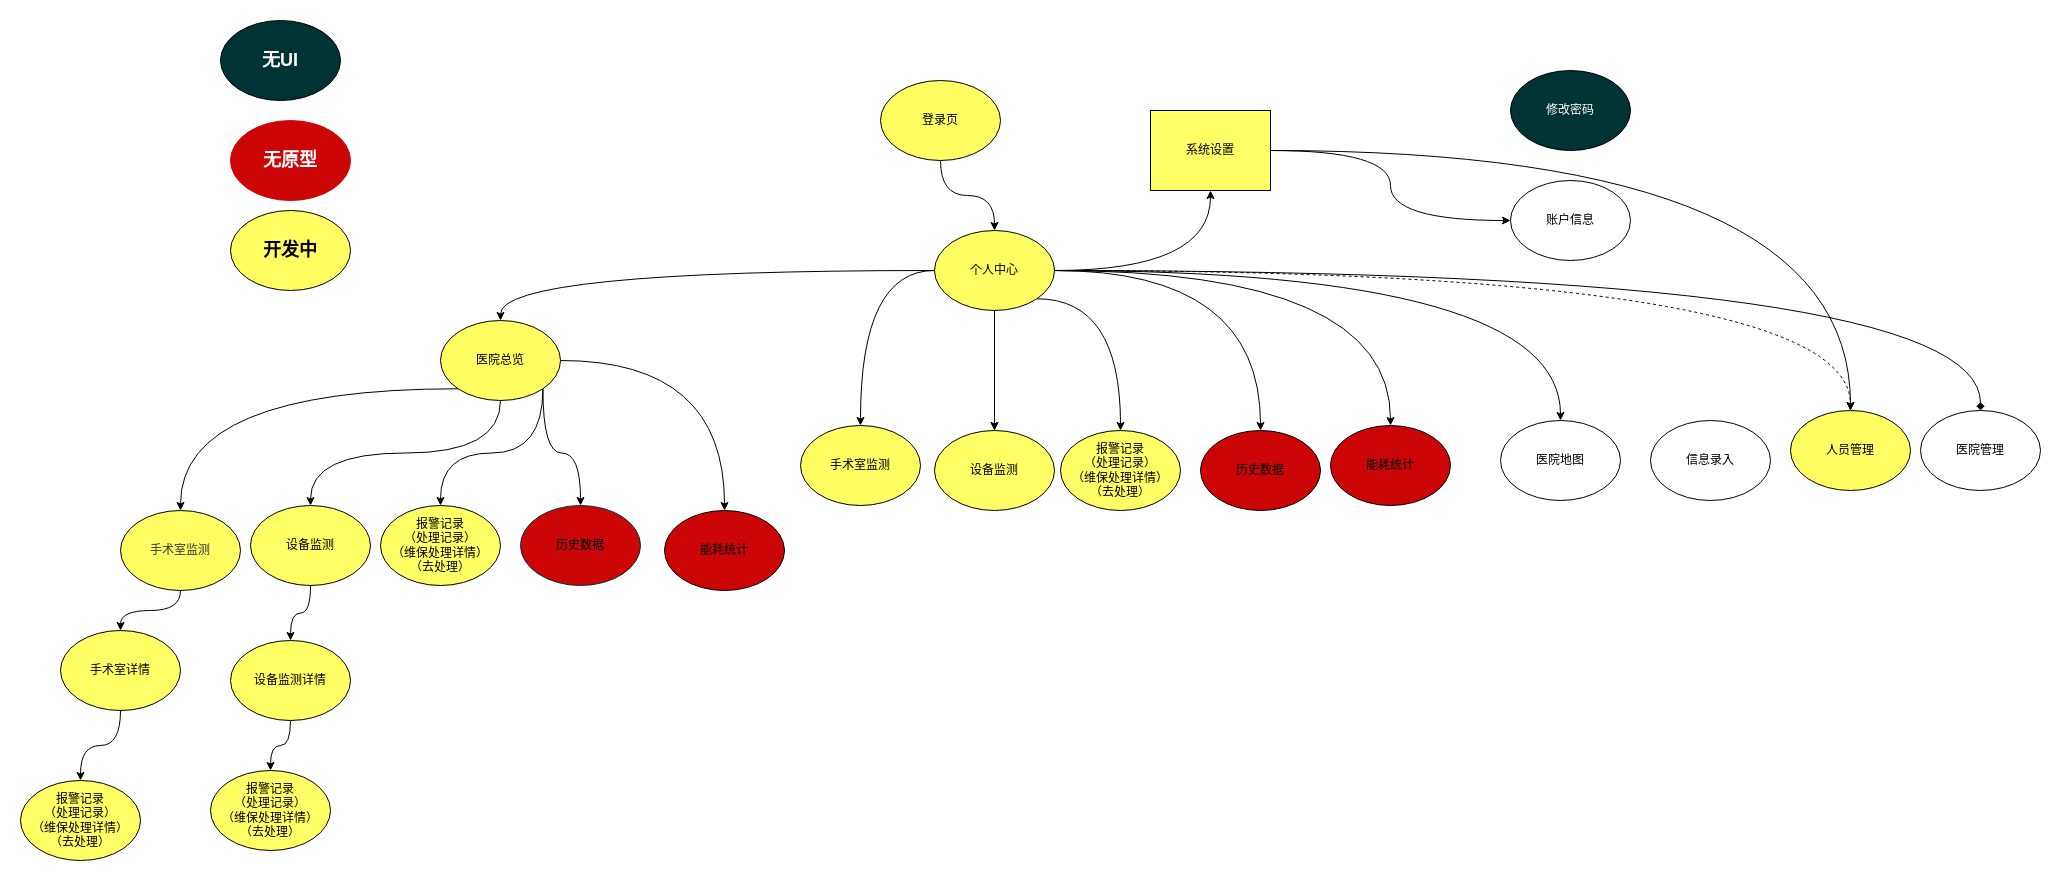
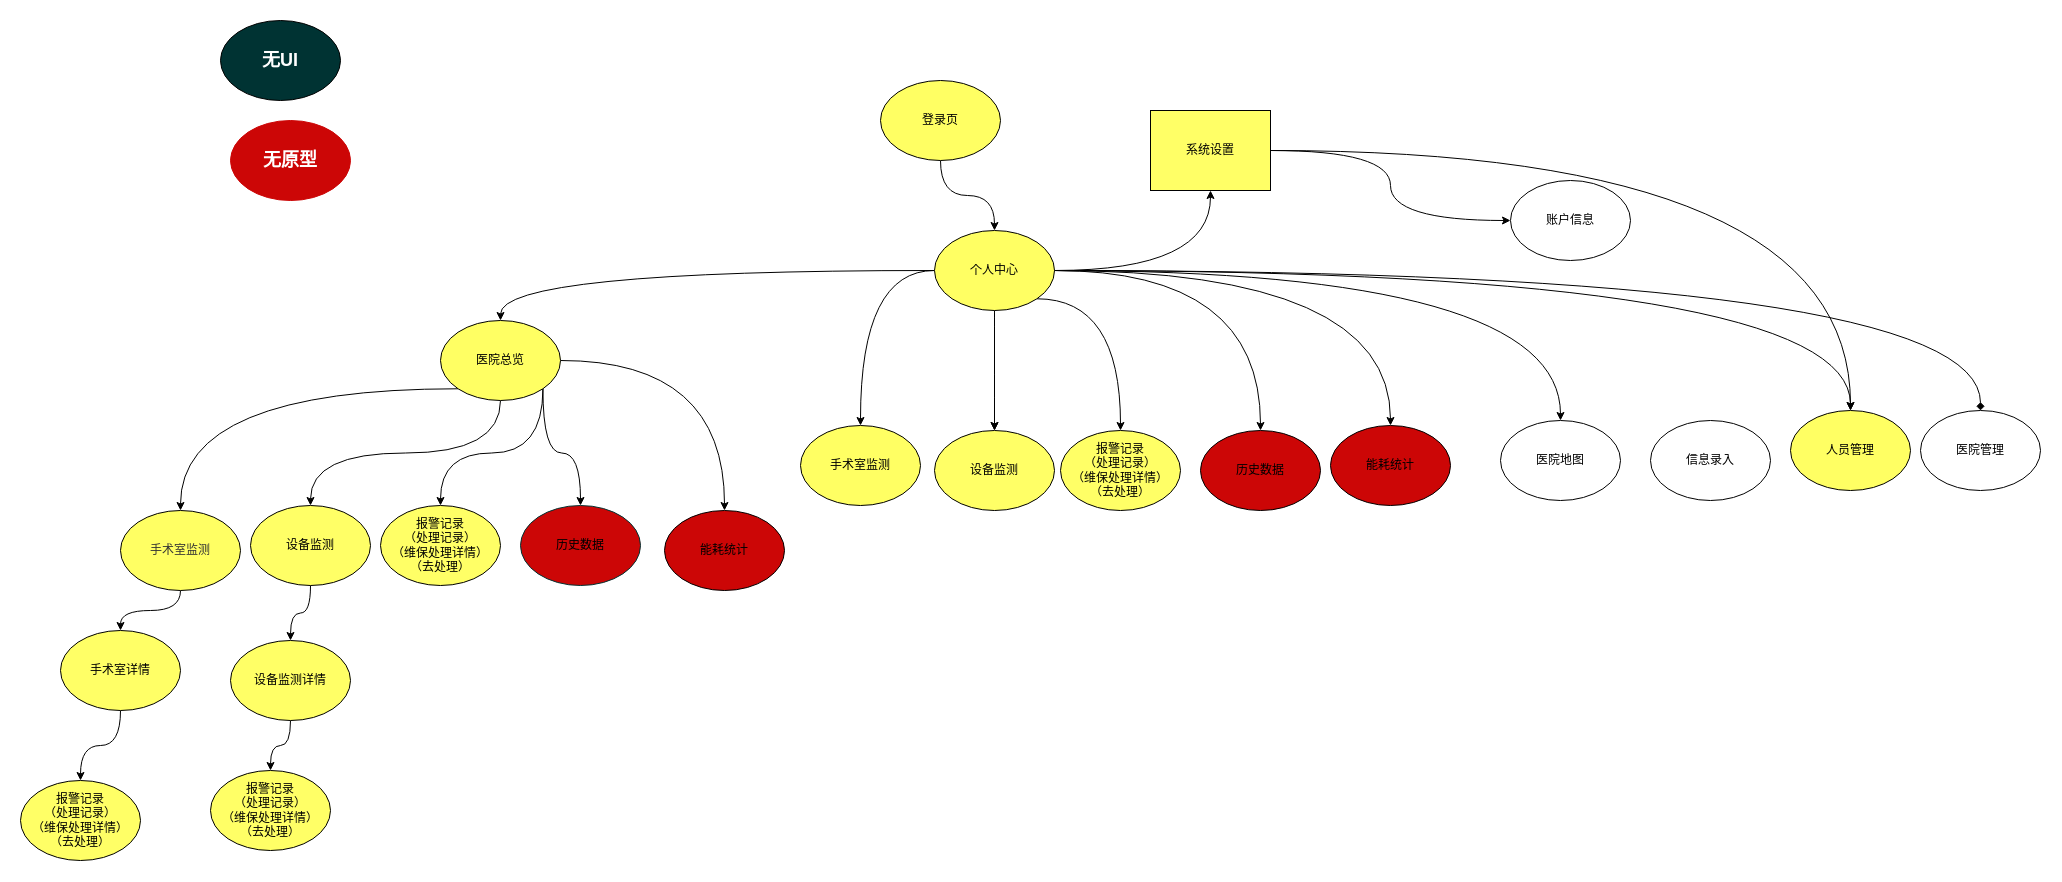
  <mxCell id="0" />
  <mxCell id="1" parent="0" />
  <mxCell id="2" style="edgeStyle=orthogonalEdgeStyle;curved=1;rounded=0;orthogonalLoop=1;jettySize=auto;html=1;exitX=0.5;exitY=1;exitDx=0;exitDy=0;" parent="1" source="3" target="15" edge="1"><mxGeometry relative="1" as="geometry" /></mxCell>
  <mxCell id="3" value="登录页" style="ellipse;whiteSpace=wrap;html=1;fillColor=#FFFF63;" parent="1" vertex="1"><mxGeometry x="880" y="80" width="120" height="80" as="geometry" /></mxCell>
  <mxCell id="4" style="edgeStyle=orthogonalEdgeStyle;curved=1;rounded=0;orthogonalLoop=1;jettySize=auto;html=1;exitX=0;exitY=0.5;exitDx=0;exitDy=0;entryX=0.5;entryY=0;entryDx=0;entryDy=0;" parent="1" source="15" target="21" edge="1"><mxGeometry relative="1" as="geometry" /></mxCell>
  <mxCell id="5" value="" style="edgeStyle=orthogonalEdgeStyle;curved=1;rounded=0;orthogonalLoop=1;jettySize=auto;html=1;" parent="1" source="15" target="33" edge="1"><mxGeometry relative="1" as="geometry" /></mxCell>
  <mxCell id="6" value="" style="edgeStyle=orthogonalEdgeStyle;curved=1;rounded=0;orthogonalLoop=1;jettySize=auto;html=1;" parent="1" source="15" target="34" edge="1"><mxGeometry relative="1" as="geometry" /></mxCell>
  <mxCell id="7" value="" style="edgeStyle=orthogonalEdgeStyle;curved=1;rounded=0;orthogonalLoop=1;jettySize=auto;html=1;" parent="1" source="15" target="34" edge="1"><mxGeometry relative="1" as="geometry" /></mxCell>
  <mxCell id="8" style="edgeStyle=orthogonalEdgeStyle;curved=1;rounded=0;orthogonalLoop=1;jettySize=auto;html=1;exitX=1;exitY=1;exitDx=0;exitDy=0;" parent="1" source="15" target="35" edge="1"><mxGeometry relative="1" as="geometry" /></mxCell>
  <mxCell id="9" style="edgeStyle=orthogonalEdgeStyle;curved=1;rounded=0;orthogonalLoop=1;jettySize=auto;html=1;exitX=1;exitY=0.5;exitDx=0;exitDy=0;" parent="1" source="15" target="36" edge="1"><mxGeometry relative="1" as="geometry" /></mxCell>
  <mxCell id="10" style="edgeStyle=orthogonalEdgeStyle;curved=1;rounded=0;orthogonalLoop=1;jettySize=auto;html=1;exitX=1;exitY=0.5;exitDx=0;exitDy=0;entryX=0.5;entryY=0;entryDx=0;entryDy=0;" parent="1" source="15" target="37" edge="1"><mxGeometry relative="1" as="geometry" /></mxCell>
  <mxCell id="11" value="" style="edgeStyle=orthogonalEdgeStyle;curved=1;rounded=0;orthogonalLoop=1;jettySize=auto;html=1;" parent="1" source="15" target="38" edge="1"><mxGeometry relative="1" as="geometry" /></mxCell>
  <mxCell id="12" value="" style="edgeStyle=orthogonalEdgeStyle;curved=1;rounded=0;orthogonalLoop=1;jettySize=auto;html=1;" parent="1" source="15" target="46" edge="1"><mxGeometry relative="1" as="geometry" /></mxCell>
- <mxCell id="13" value="" style="edgeStyle=orthogonalEdgeStyle;curved=1;rounded=0;orthogonalLoop=1;jettySize=auto;html=1;dashed=1;" parent="1" source="15" target="40" edge="1"><mxGeometry relative="1" as="geometry" /></mxCell>
+ <mxCell id="13" value="" style="edgeStyle=orthogonalEdgeStyle;curved=1;rounded=0;orthogonalLoop=1;jettySize=auto;html=1;" parent="1" source="15" target="40" edge="1"><mxGeometry relative="1" as="geometry" /></mxCell>
  <mxCell id="14" value="" style="edgeStyle=orthogonalEdgeStyle;curved=1;rounded=0;orthogonalLoop=1;jettySize=auto;html=1;endArrow=diamond;" parent="1" source="15" target="41" edge="1"><mxGeometry relative="1" as="geometry" /></mxCell>
  <mxCell id="15" value="个人中心" style="ellipse;whiteSpace=wrap;html=1;fillColor=#FFFF63;" parent="1" vertex="1"><mxGeometry x="934" y="230" width="120" height="80" as="geometry" /></mxCell>
  <mxCell id="16" style="edgeStyle=orthogonalEdgeStyle;curved=1;rounded=0;orthogonalLoop=1;jettySize=auto;html=1;exitX=0;exitY=1;exitDx=0;exitDy=0;" parent="1" source="21" target="28" edge="1"><mxGeometry relative="1" as="geometry" /></mxCell>
  <mxCell id="17" style="edgeStyle=orthogonalEdgeStyle;curved=1;rounded=0;orthogonalLoop=1;jettySize=auto;html=1;exitX=0.5;exitY=1;exitDx=0;exitDy=0;" parent="1" source="21" target="23" edge="1"><mxGeometry relative="1" as="geometry" /></mxCell>
  <mxCell id="18" style="edgeStyle=orthogonalEdgeStyle;curved=1;rounded=0;orthogonalLoop=1;jettySize=auto;html=1;exitX=1;exitY=1;exitDx=0;exitDy=0;entryX=0.5;entryY=0;entryDx=0;entryDy=0;" parent="1" source="21" target="24" edge="1"><mxGeometry relative="1" as="geometry" /></mxCell>
  <mxCell id="19" style="edgeStyle=orthogonalEdgeStyle;curved=1;rounded=0;orthogonalLoop=1;jettySize=auto;html=1;exitX=1;exitY=1;exitDx=0;exitDy=0;" parent="1" source="21" target="25" edge="1"><mxGeometry relative="1" as="geometry" /></mxCell>
  <mxCell id="20" style="edgeStyle=orthogonalEdgeStyle;curved=1;rounded=0;orthogonalLoop=1;jettySize=auto;html=1;exitX=1;exitY=0.5;exitDx=0;exitDy=0;" parent="1" source="21" target="26" edge="1"><mxGeometry relative="1" as="geometry" /></mxCell>
  <mxCell id="21" value="医院总览" style="ellipse;whiteSpace=wrap;html=1;fillColor=#FFFF63;" parent="1" vertex="1"><mxGeometry x="440" y="320" width="120" height="80" as="geometry" /></mxCell>
  <mxCell id="22" value="" style="edgeStyle=orthogonalEdgeStyle;curved=1;rounded=0;orthogonalLoop=1;jettySize=auto;html=1;" parent="1" source="23" target="31" edge="1"><mxGeometry relative="1" as="geometry" /></mxCell>
  <mxCell id="23" value="设备监测" style="ellipse;whiteSpace=wrap;html=1;fillColor=#FFFF66;" parent="1" vertex="1"><mxGeometry x="250" y="505" width="120" height="80" as="geometry" /></mxCell>
  <mxCell id="24" value="报警记录&lt;br&gt;（处理记录）&lt;br&gt;（维保处理详情）&lt;br&gt;（去处理）" style="ellipse;whiteSpace=wrap;html=1;fillColor=#FFFF66;" parent="1" vertex="1"><mxGeometry x="380" y="505" width="120" height="80" as="geometry" /></mxCell>
  <mxCell id="25" value="历史数据" style="ellipse;whiteSpace=wrap;html=1;fillColor=#CC0606;strokeColor=#003333;" parent="1" vertex="1"><mxGeometry x="520" y="505" width="120" height="80" as="geometry" /></mxCell>
  <mxCell id="26" value="能耗统计" style="ellipse;whiteSpace=wrap;html=1;fillColor=#CC0606;" parent="1" vertex="1"><mxGeometry x="664" y="510" width="120" height="80" as="geometry" /></mxCell>
  <mxCell id="27" style="edgeStyle=orthogonalEdgeStyle;curved=1;rounded=0;orthogonalLoop=1;jettySize=auto;html=1;exitX=0.5;exitY=1;exitDx=0;exitDy=0;entryX=0.5;entryY=0;entryDx=0;entryDy=0;" parent="1" source="28" target="51" edge="1"><mxGeometry relative="1" as="geometry" /></mxCell>
  <mxCell id="28" value="&lt;span style=&quot;color: rgb(51, 51, 51); font-family: &amp;quot;Arial Normal&amp;quot;, Arial, sans-serif; text-align: left; text-wrap: nowrap;&quot;&gt;手术室监测&lt;/span&gt;" style="ellipse;whiteSpace=wrap;html=1;fillColor=#FFFF63;" parent="1" vertex="1"><mxGeometry x="120" y="510" width="120" height="80" as="geometry" /></mxCell>
  <mxCell id="29" value="报警记录&lt;br&gt;（处理记录）&lt;br&gt;（维保处理详情）&lt;br&gt;（去处理）" style="ellipse;whiteSpace=wrap;html=1;fillColor=#FFFF66;" parent="1" vertex="1"><mxGeometry x="20" y="780" width="120" height="80" as="geometry" /></mxCell>
  <mxCell id="30" value="" style="edgeStyle=orthogonalEdgeStyle;curved=1;rounded=0;orthogonalLoop=1;jettySize=auto;html=1;" parent="1" source="31" target="32" edge="1"><mxGeometry relative="1" as="geometry" /></mxCell>
  <mxCell id="31" value="设备监测详情" style="ellipse;whiteSpace=wrap;html=1;fillColor=#FFFF66;" parent="1" vertex="1"><mxGeometry x="230" y="640" width="120" height="80" as="geometry" /></mxCell>
  <mxCell id="32" value="报警记录&lt;br&gt;（处理记录）&lt;br&gt;（维保处理详情）&lt;br&gt;（去处理）" style="ellipse;whiteSpace=wrap;html=1;fillColor=#FFFF66;" parent="1" vertex="1"><mxGeometry x="210" y="770" width="120" height="80" as="geometry" /></mxCell>
  <mxCell id="33" value="手术室监测" style="ellipse;whiteSpace=wrap;html=1;fillColor=#FFFF63;" parent="1" vertex="1"><mxGeometry x="800" y="425" width="120" height="80" as="geometry" /></mxCell>
  <mxCell id="34" value="设备监测" style="ellipse;whiteSpace=wrap;html=1;fillColor=#FFFF66;" parent="1" vertex="1"><mxGeometry x="934" y="430" width="120" height="80" as="geometry" /></mxCell>
  <mxCell id="35" value="报警记录&lt;br&gt;（处理记录）&lt;br&gt;（维保处理详情）&lt;br&gt;（去处理）" style="ellipse;whiteSpace=wrap;html=1;fillColor=#FFFF66;" parent="1" vertex="1"><mxGeometry x="1060" y="430" width="120" height="80" as="geometry" /></mxCell>
  <mxCell id="36" value="历史数据" style="ellipse;whiteSpace=wrap;html=1;fillColor=#CC0606;" parent="1" vertex="1"><mxGeometry x="1200" y="430" width="120" height="80" as="geometry" /></mxCell>
  <mxCell id="37" value="能耗统计" style="ellipse;whiteSpace=wrap;html=1;fillColor=#CC0606;" parent="1" vertex="1"><mxGeometry x="1330" y="425" width="120" height="80" as="geometry" /></mxCell>
  <mxCell id="38" value="医院地图" style="ellipse;whiteSpace=wrap;html=1;" parent="1" vertex="1"><mxGeometry x="1500" y="420" width="120" height="80" as="geometry" /></mxCell>
  <mxCell id="39" value="信息录入" style="ellipse;whiteSpace=wrap;html=1;" parent="1" vertex="1"><mxGeometry x="1650" y="420" width="120" height="80" as="geometry" /></mxCell>
  <mxCell id="40" value="人员管理" style="ellipse;whiteSpace=wrap;html=1;fillColor=#ffff63;" parent="1" vertex="1"><mxGeometry x="1790" y="410" width="120" height="80" as="geometry" /></mxCell>
  <mxCell id="41" value="医院管理" style="ellipse;whiteSpace=wrap;html=1;" parent="1" vertex="1"><mxGeometry x="1920" y="410" width="120" height="80" as="geometry" /></mxCell>
  <mxCell id="42" value="无原型" style="ellipse;whiteSpace=wrap;html=1;strokeColor=#CC0606;fillColor=#CC0606;fontColor=#FFFFFF;fontSize=18;fontStyle=1" parent="1" vertex="1"><mxGeometry x="230" y="120" width="120" height="80" as="geometry" /></mxCell>
  <mxCell id="43" value="无UI" style="ellipse;whiteSpace=wrap;html=1;fillColor=#003333;fontColor=#FFFFFF;fontSize=18;fontStyle=1" parent="1" vertex="1"><mxGeometry x="220" y="20" width="120" height="80" as="geometry" /></mxCell>
  <mxCell id="44" value="" style="edgeStyle=orthogonalEdgeStyle;curved=1;rounded=0;orthogonalLoop=1;jettySize=auto;html=1;" parent="1" source="46" target="47" edge="1"><mxGeometry relative="1" as="geometry" /></mxCell>
  <mxCell id="45" value="" style="edgeStyle=orthogonalEdgeStyle;curved=1;rounded=0;orthogonalLoop=1;jettySize=auto;html=1;" parent="1" source="46" target="40" edge="1"><mxGeometry relative="1" as="geometry" /></mxCell>
  <mxCell id="46" value="系统设置" style="whiteSpace=wrap;html=1;fillColor=#FFFF66;rounded=0;" parent="1" vertex="1"><mxGeometry x="1150" y="110" width="120" height="80" as="geometry" /></mxCell>
  <mxCell id="47" value="账户信息" style="ellipse;whiteSpace=wrap;html=1;" parent="1" vertex="1"><mxGeometry x="1510" y="180" width="120" height="80" as="geometry" /></mxCell>
- <mxCell id="48" value="修改密码" style="ellipse;whiteSpace=wrap;html=1;fillColor=#003333;fontColor=#FFFFFF;" parent="1" vertex="1"><mxGeometry x="1510" y="70" width="120" height="80" as="geometry" /></mxCell>
- <mxCell id="49" value="开发中" style="ellipse;whiteSpace=wrap;html=1;fillColor=#FFFF63;fontSize=18;fontStyle=1" parent="1" vertex="1"><mxGeometry x="230" y="210" width="120" height="80" as="geometry" /></mxCell>
  <mxCell id="50" style="edgeStyle=orthogonalEdgeStyle;rounded=0;orthogonalLoop=1;jettySize=auto;html=1;exitX=0.5;exitY=1;exitDx=0;exitDy=0;curved=1;" parent="1" source="51" target="29" edge="1"><mxGeometry relative="1" as="geometry" /></mxCell>
  <mxCell id="51" value="手术室详情" style="ellipse;whiteSpace=wrap;html=1;fillColor=#FFFF66;" parent="1" vertex="1"><mxGeometry x="60" y="630" width="120" height="80" as="geometry" /></mxCell>
